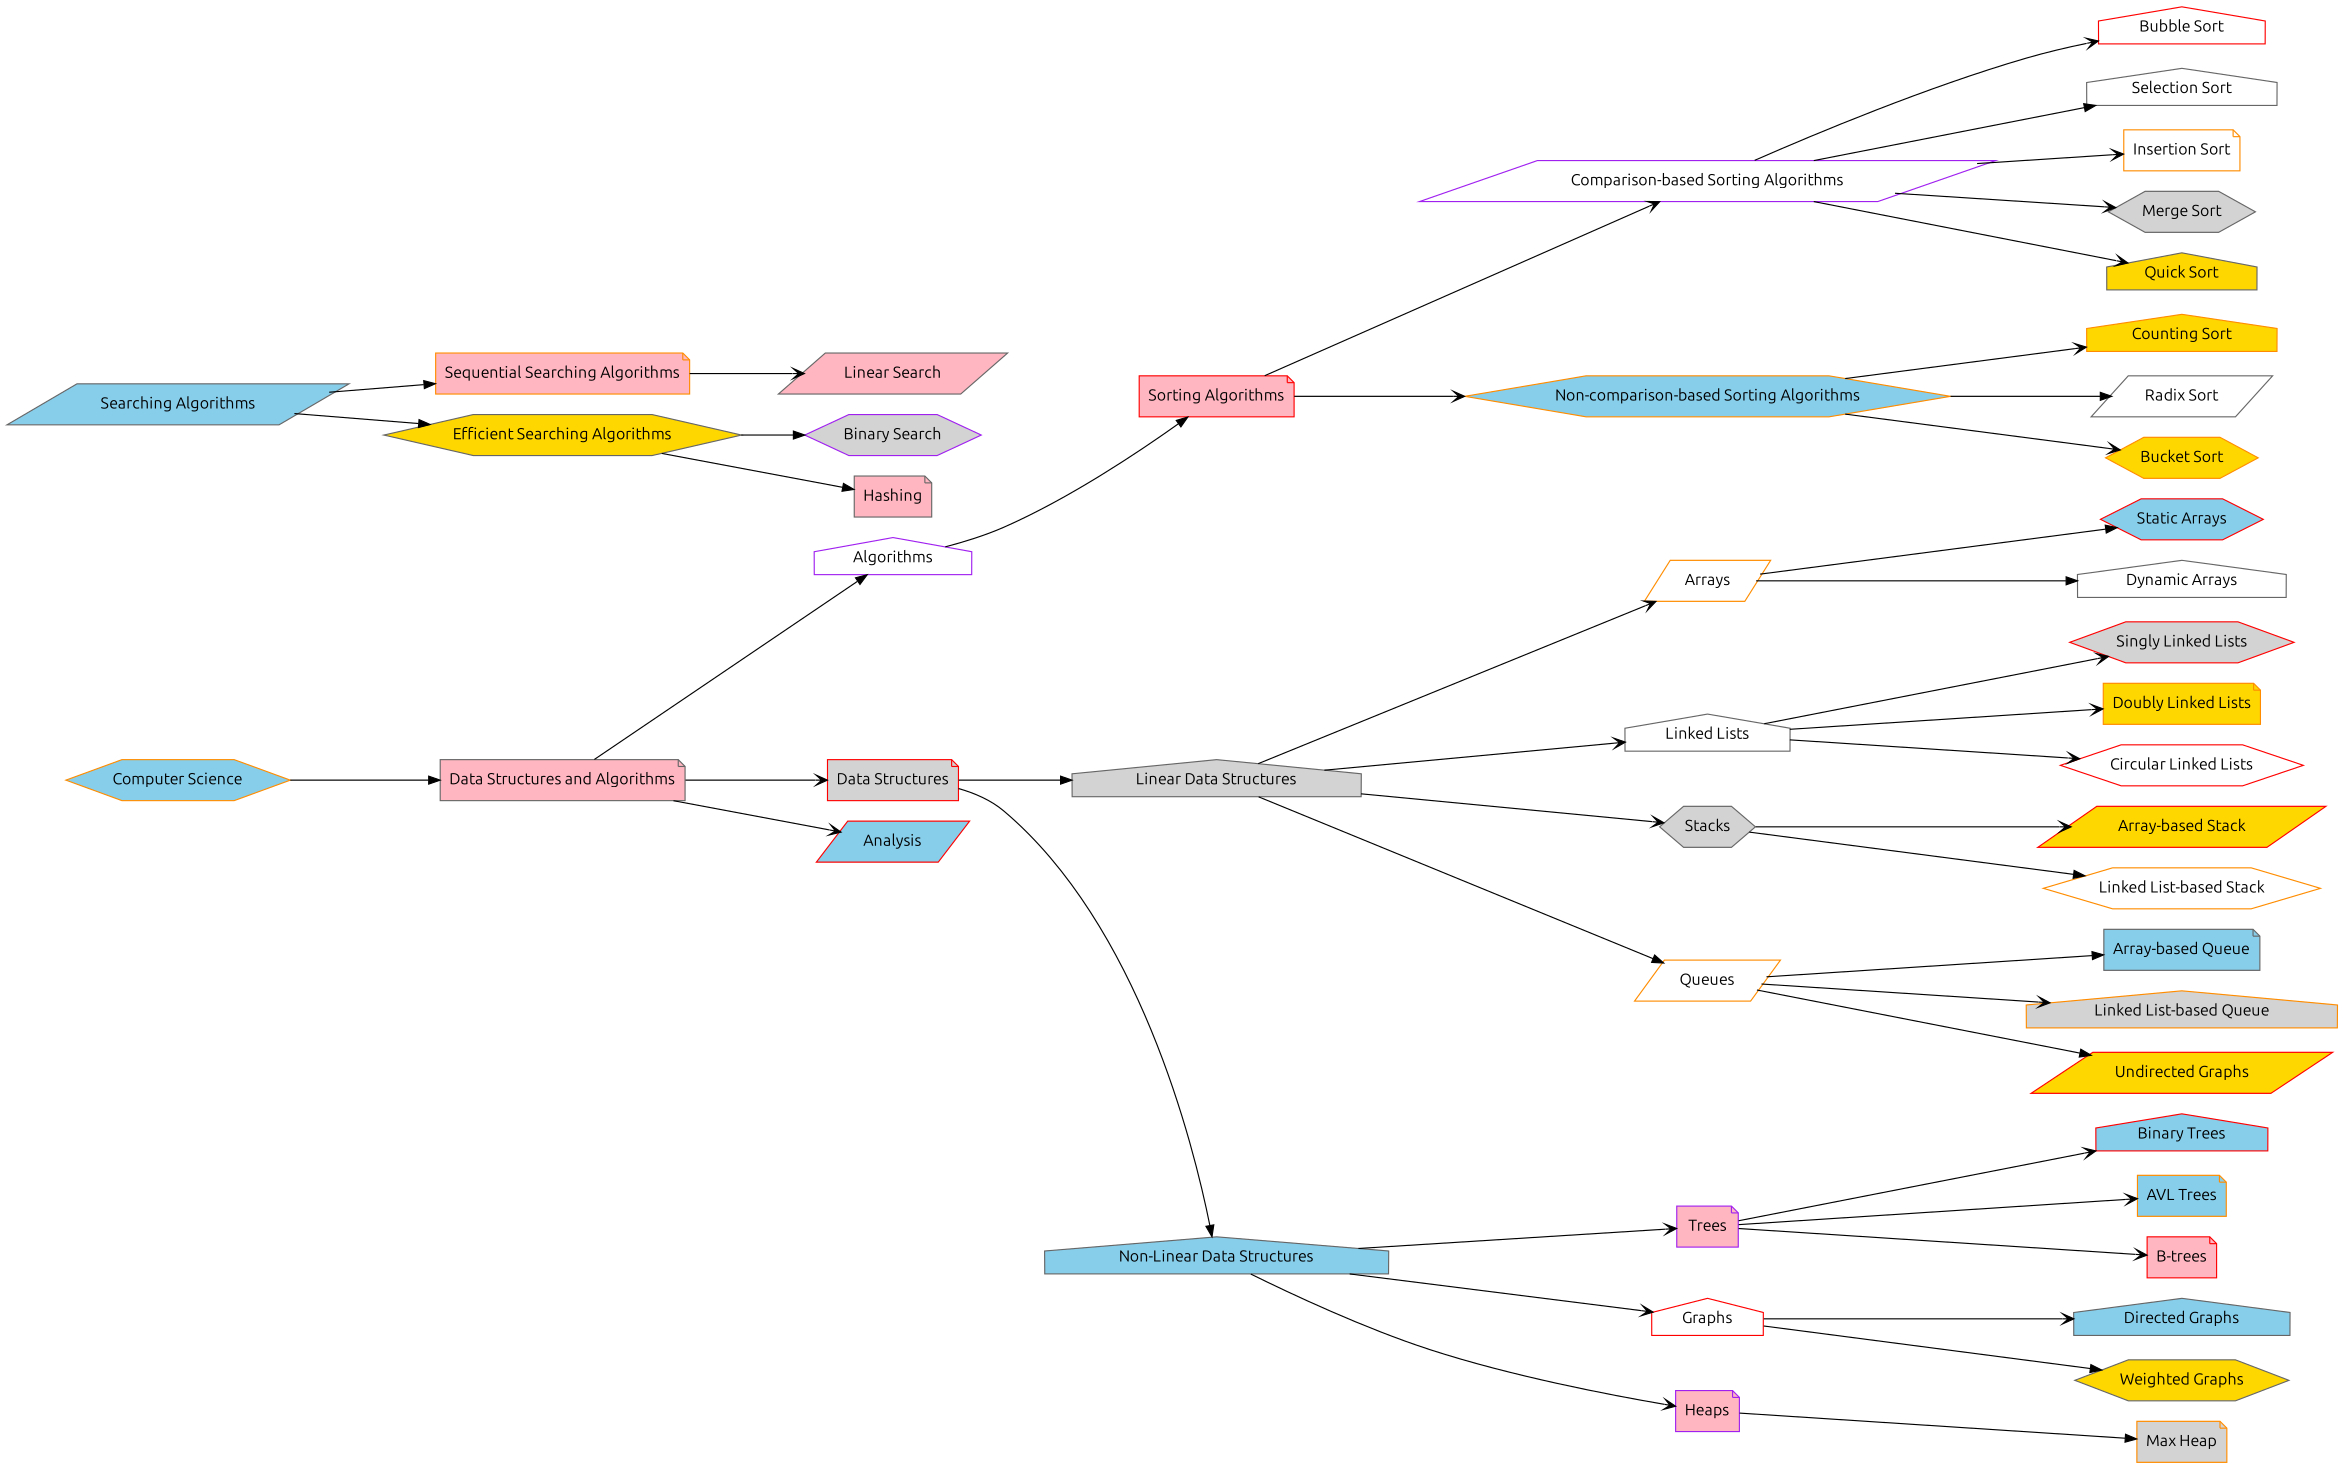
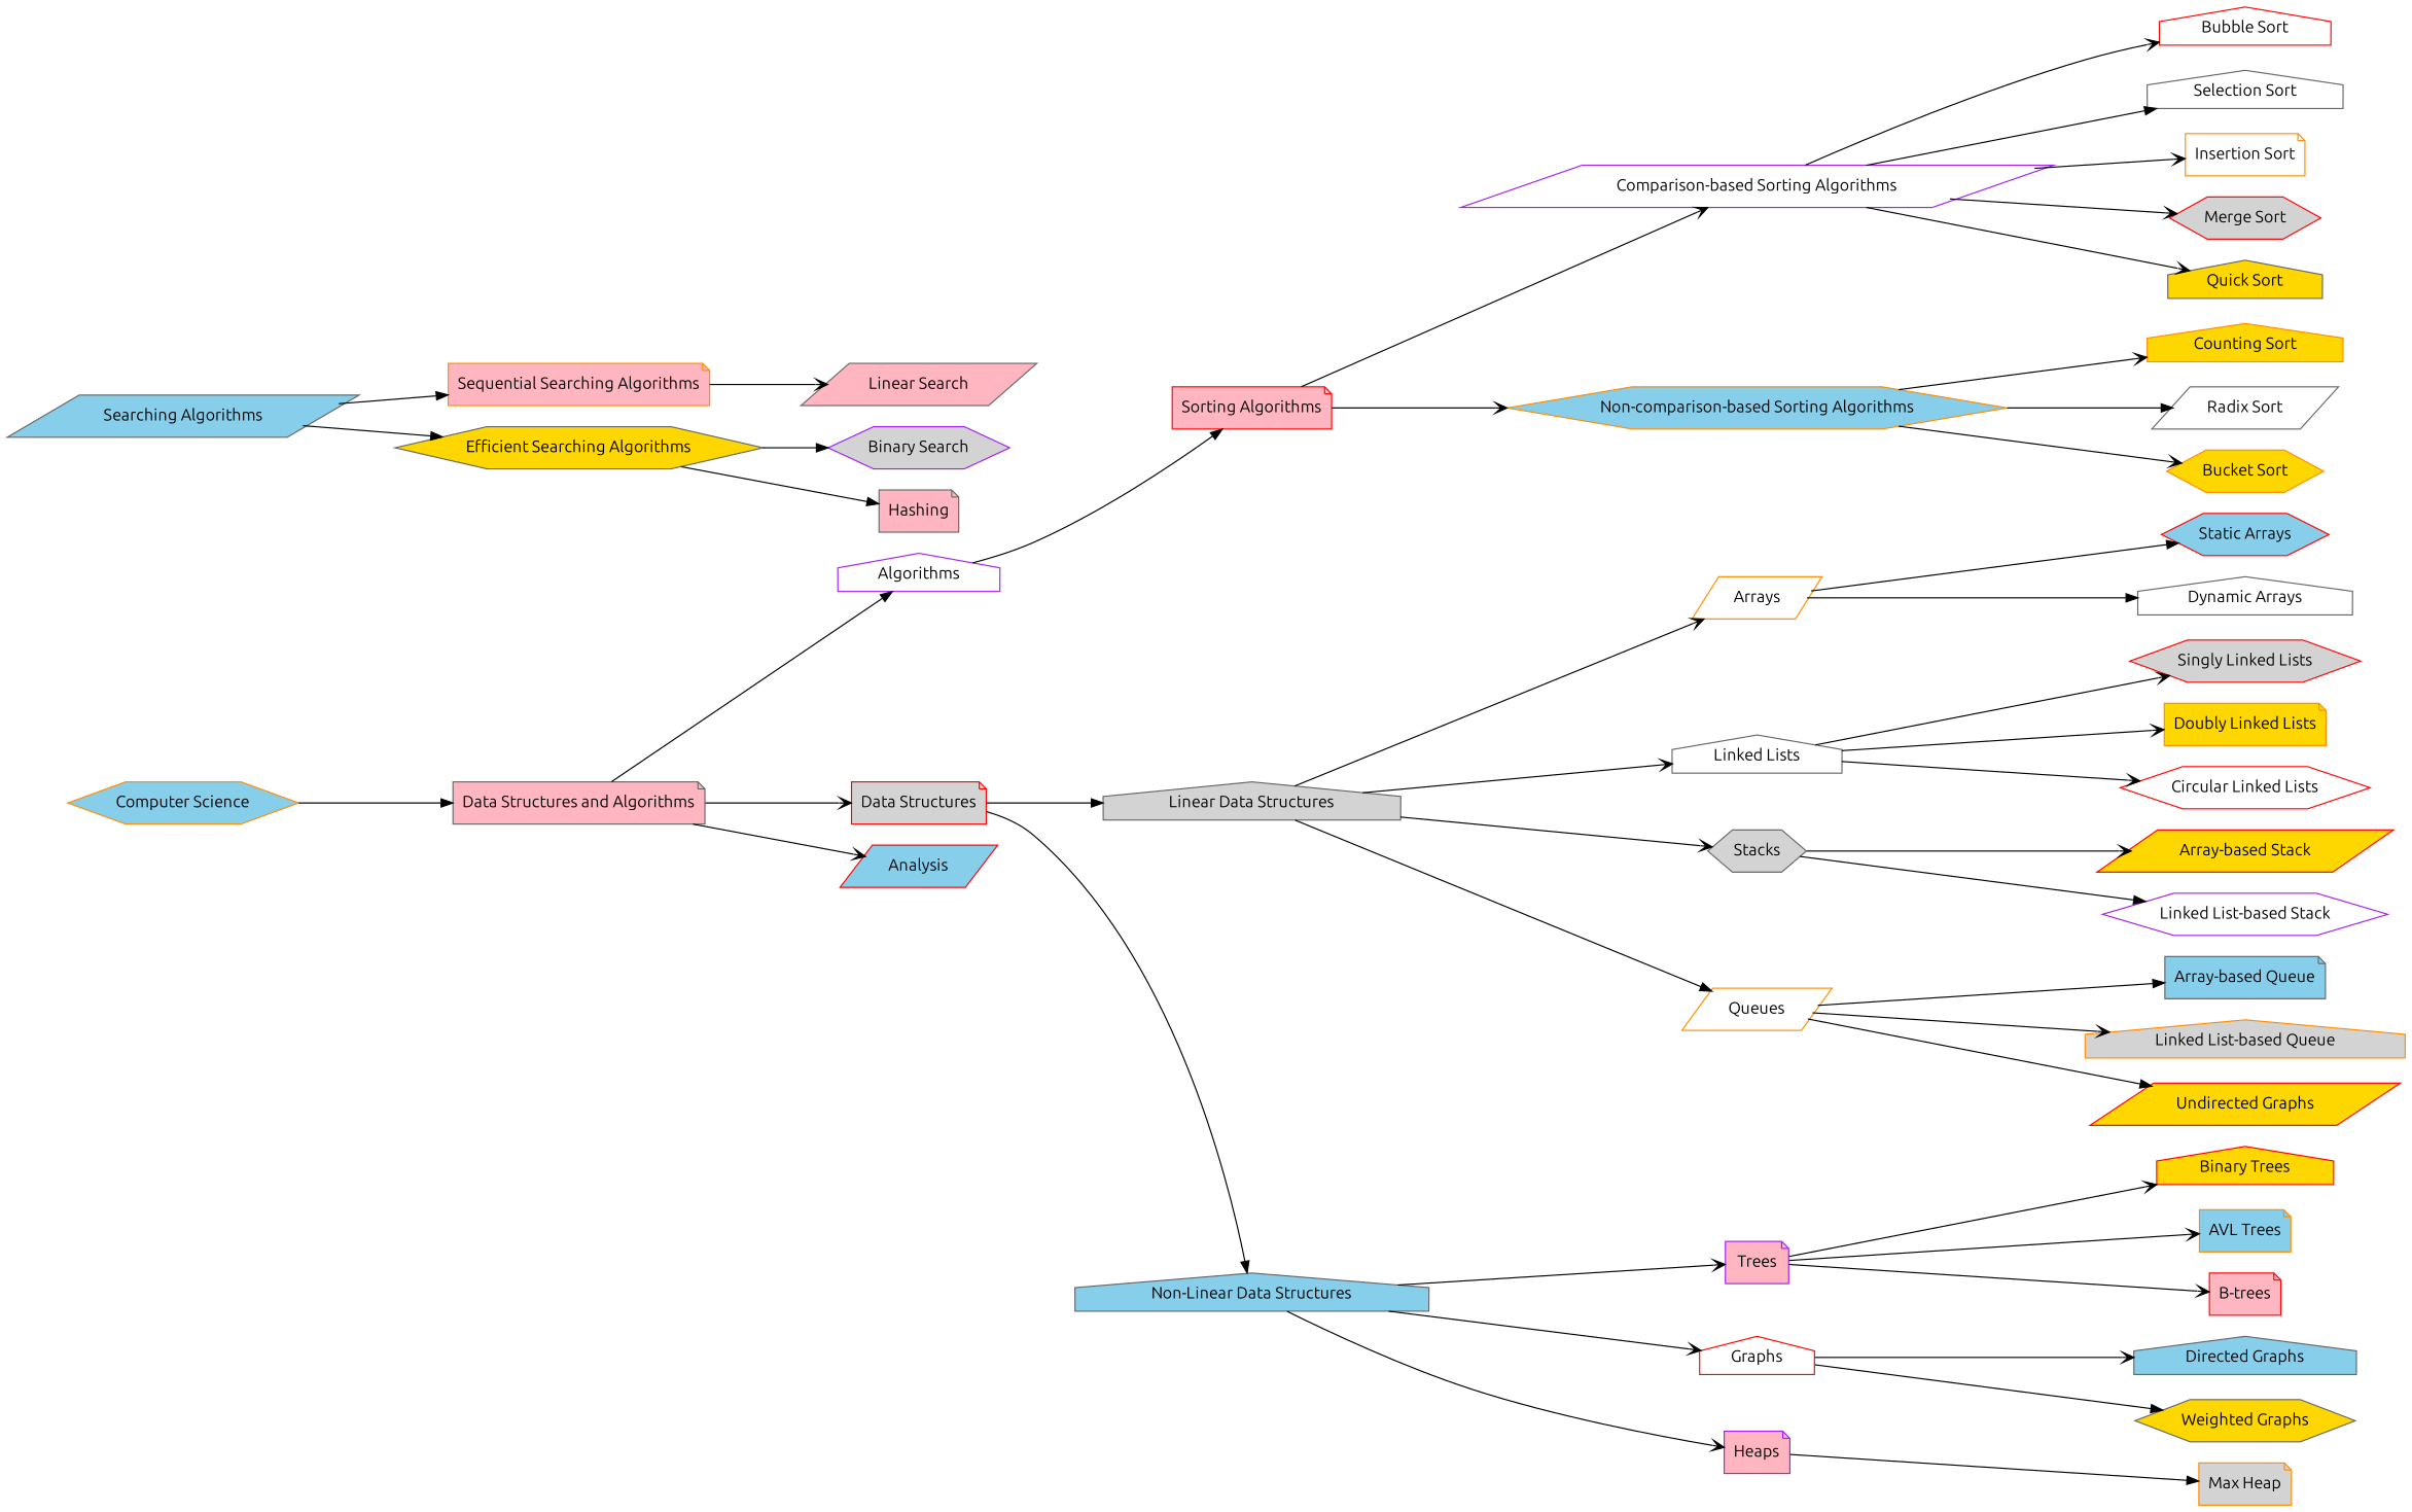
  digraph {
    fontname=Ubuntu
    rankdir=LR
    node [color=gray40 fillcolor=white fontname=Ubuntu shape=note style=filled]
    edge [arrowhead=vee fontname=Ubuntu]
    n1 [fillcolor=lightpink label="Data Structures and Algorithms"]
    n2 [color=purple label=Algorithms shape=house]
    n3 [color=red fillcolor=lightgrey label="Data Structures"]
    n4 [color=red fillcolor=skyblue label=Analysis shape=parallelogram]
    n5 [color=red fillcolor=lightpink label="Sorting Algorithms"]
    n6 [fillcolor=lightgrey label="Linear Data Structures" shape=house]
    n7 [fillcolor=skyblue label="Non-Linear Data Structures" shape=house]
    n8 [color=purple label="Comparison-based Sorting Algorithms" shape=parallelogram]
    n9 [color=darkorange fillcolor=skyblue label="Non-comparison-based Sorting Algorithms" shape=hexagon]
    n10 [fillcolor=skyblue label="Searching Algorithms" shape=parallelogram]
    n11 [color=darkorange fillcolor=lightpink label="Sequential Searching Algorithms"]
    n12 [fillcolor=gold label="Efficient Searching Algorithms" shape=hexagon]
    n13 [color=darkorange label=Arrays shape=parallelogram]
    n14 [label="Linked Lists" shape=house]
    n15 [fillcolor=lightgrey label=Stacks shape=hexagon]
    n16 [color=darkorange label=Queues shape=parallelogram]
    n17 [color=purple fillcolor=lightpink label=Trees]
    n18 [color=red label=Graphs shape=house]
    n19 [color=purple fillcolor=lightpink label=Heaps]
    n20 [color=red label="Bubble Sort" shape=house]
    n21 [label="Selection Sort" shape=house]
    n22 [color=darkorange label="Insertion Sort"]
-   n23 [fillcolor=lightgrey label="Merge Sort" shape=hexagon]
+   n23 [color=red fillcolor=lightgrey label="Merge Sort" shape=hexagon]
    n24 [fillcolor=gold label="Quick Sort" shape=house]
    n25 [color=darkorange fillcolor=gold label="Counting Sort" shape=house]
    n26 [label="Radix Sort" shape=parallelogram]
    n27 [color=darkorange fillcolor=gold label="Bucket Sort" shape=hexagon]
    n28 [fillcolor=lightpink label="Linear Search" shape=parallelogram]
    n29 [color=purple fillcolor=lightgrey label="Binary Search" shape=hexagon]
    n30 [fillcolor=lightpink label=Hashing]
    n31 [color=red fillcolor=skyblue label="Static Arrays" shape=hexagon]
    n32 [label="Dynamic Arrays" shape=house]
    n33 [color=red fillcolor=lightgrey label="Singly Linked Lists" shape=hexagon]
    n34 [color=darkorange fillcolor=gold label="Doubly Linked Lists"]
    n35 [color=red label="Circular Linked Lists" shape=hexagon]
    n36 [color=red fillcolor=gold label="Array-based Stack" shape=parallelogram]
-   n37 [color=darkorange label="Linked List-based Stack" shape=hexagon]
+   n37 [color=purple label="Linked List-based Stack" shape=hexagon]
    n38 [fillcolor=skyblue label="Array-based Queue"]
    n39 [color=darkorange fillcolor=lightgrey label="Linked List-based Queue" shape=house]
    n40 [color=red fillcolor=gold label="Undirected Graphs" shape=parallelogram]
-   n41 [color=red fillcolor=skyblue label="Binary Trees" shape=house]
+   n41 [color=red fillcolor=gold label="Binary Trees" shape=house]
    n42 [color=darkorange fillcolor=skyblue label="AVL Trees"]
    n43 [color=red fillcolor=lightpink label="B-trees"]
    n44 [fillcolor=skyblue label="Directed Graphs" shape=house]
    n45 [fillcolor=gold label="Weighted Graphs" shape=hexagon]
    n46 [color=darkorange fillcolor=lightgrey label="Max Heap"]
    n47 [color=darkorange fillcolor=skyblue label="Computer Science" shape=hexagon]
    n1 -> n2 [arrowhead=normal]
    n1 -> n3
    n1 -> n4
    n2 -> n5 [arrowhead=normal]
    n3 -> n6 [arrowhead=normal]
    n3 -> n7 [arrowhead=normal]
    n5 -> n8
    n5 -> n9
    n6 -> n13
    n6 -> n14
    n6 -> n15
    n6 -> n16 [arrowhead=normal]
    n7 -> n17
    n7 -> n18
    n7 -> n19
    n8 -> n20
    n8 -> n21 [arrowhead=normal]
    n8 -> n22
    n8 -> n23
    n8 -> n24
    n9 -> n25
    n9 -> n26 [arrowhead=normal]
    n9 -> n27
    n10 -> n11 [arrowhead=normal]
    n10 -> n12 [arrowhead=normal]
    n11 -> n28
    n12 -> n29 [arrowhead=normal]
    n12 -> n30 [arrowhead=normal]
    n13 -> n31 [arrowhead=normal]
    n13 -> n32 [arrowhead=normal]
    n14 -> n33
    n14 -> n34
    n14 -> n35
    n15 -> n36
    n15 -> n37 [arrowhead=normal]
    n16 -> n38 [arrowhead=normal]
    n16 -> n39
    n16 -> n40 [arrowhead=normal]
    n17 -> n41
    n17 -> n42
    n17 -> n43
    n18 -> n44
    n18 -> n45 [arrowhead=normal]
    n19 -> n46 [arrowhead=normal]
    n47 -> n1 [arrowhead=normal]
  }
